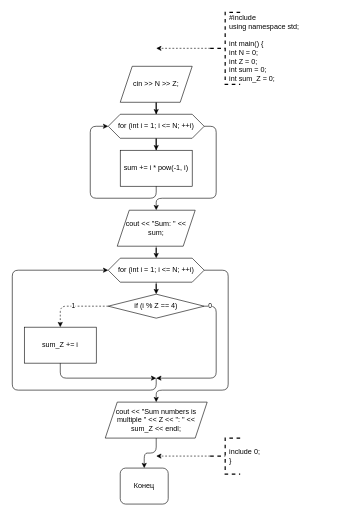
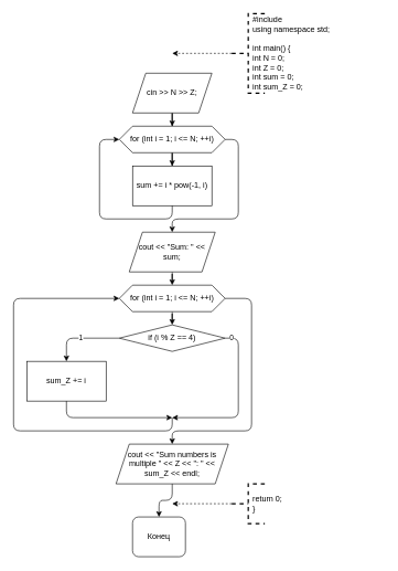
  <mxCell id="0" />
  <mxCell id="1" parent="0" />
  <mxCell id="2" style="edgeStyle=orthogonalEdgeStyle;rounded=0;orthogonalLoop=1;jettySize=auto;html=1;" edge="1" parent="1" source="3" target="5"><mxGeometry relative="1" as="geometry" /></mxCell>
  <mxCell id="3" value="cin &amp;gt;&amp;gt; N &amp;gt;&amp;gt; Z;" style="shape=parallelogram;perimeter=parallelogramPerimeter;whiteSpace=wrap;html=1;fixedSize=1;" vertex="1" parent="1"><mxGeometry x="200" y="110" width="120" height="60" as="geometry" /></mxCell>
  <mxCell id="4" style="edgeStyle=orthogonalEdgeStyle;rounded=0;orthogonalLoop=1;jettySize=auto;html=1;" edge="1" parent="1" source="5" target="6"><mxGeometry relative="1" as="geometry" /></mxCell>
  <mxCell id="5" value="for (int i = 1; i &amp;lt;= N; ++i)" style="shape=hexagon;perimeter=hexagonPerimeter2;whiteSpace=wrap;html=1;fixedSize=1;" vertex="1" parent="1"><mxGeometry x="180" y="190" width="160" height="40" as="geometry" /></mxCell>
  <mxCell id="6" value="sum += i * pow(-1, i)" style="rounded=0;whiteSpace=wrap;html=1;" vertex="1" parent="1"><mxGeometry x="200" y="250" width="120" height="60" as="geometry" /></mxCell>
  <mxCell id="7" value="" style="endArrow=classic;html=1;entryX=0;entryY=0.5;entryDx=0;entryDy=0;" edge="1" parent="1" target="5"><mxGeometry width="50" height="50" relative="1" as="geometry"><mxPoint x="260" y="310" as="sourcePoint" /><mxPoint x="300" y="270" as="targetPoint" /><Array as="points"><mxPoint x="260" y="330" /><mxPoint x="150" y="330" /><mxPoint x="150" y="210" /></Array></mxGeometry></mxCell>
  <mxCell id="8" style="edgeStyle=orthogonalEdgeStyle;rounded=1;orthogonalLoop=1;jettySize=auto;html=1;" edge="1" parent="1" source="9" target="12"><mxGeometry relative="1" as="geometry" /></mxCell>
  <mxCell id="9" value="cout &amp;lt;&amp;lt; &quot;Sum: &quot; &amp;lt;&amp;lt; sum;" style="shape=parallelogram;perimeter=parallelogramPerimeter;whiteSpace=wrap;html=1;fixedSize=1;" vertex="1" parent="1"><mxGeometry x="195" y="350" width="130" height="60" as="geometry" /></mxCell>
  <mxCell id="10" value="" style="endArrow=classic;html=1;exitX=1;exitY=0.5;exitDx=0;exitDy=0;entryX=0.5;entryY=0;entryDx=0;entryDy=0;" edge="1" parent="1" source="5" target="9"><mxGeometry width="50" height="50" relative="1" as="geometry"><mxPoint x="350" y="210" as="sourcePoint" /><mxPoint x="300" y="360" as="targetPoint" /><Array as="points"><mxPoint x="360" y="210" /><mxPoint x="360" y="330" /><mxPoint x="260" y="330" /></Array></mxGeometry></mxCell>
  <mxCell id="11" style="edgeStyle=orthogonalEdgeStyle;rounded=1;orthogonalLoop=1;jettySize=auto;html=1;" edge="1" parent="1" source="12" target="14"><mxGeometry relative="1" as="geometry" /></mxCell>
  <mxCell id="12" value="for (int i = 1; i &amp;lt;= N; ++i)" style="shape=hexagon;perimeter=hexagonPerimeter2;whiteSpace=wrap;html=1;fixedSize=1;" vertex="1" parent="1"><mxGeometry x="180" y="430" width="160" height="40" as="geometry" /></mxCell>
- <mxCell id="13" value="1" style="edgeStyle=orthogonalEdgeStyle;rounded=1;orthogonalLoop=1;jettySize=auto;html=1;dashed=1;" edge="1" parent="1" source="14" target="15"><mxGeometry relative="1" as="geometry"><mxPoint x="100" y="540" as="targetPoint" /></mxGeometry></mxCell>
+ <mxCell id="13" value="1" style="edgeStyle=orthogonalEdgeStyle;rounded=1;orthogonalLoop=1;jettySize=auto;html=1;" edge="1" parent="1" source="14" target="15"><mxGeometry relative="1" as="geometry"><mxPoint x="100" y="540" as="targetPoint" /></mxGeometry></mxCell>
  <mxCell id="14" value="if (i % Z == 4)" style="rhombus;whiteSpace=wrap;html=1;" vertex="1" parent="1"><mxGeometry x="180" y="490" width="160" height="40" as="geometry" /></mxCell>
  <mxCell id="15" value="sum_Z += i" style="rounded=0;whiteSpace=wrap;html=1;" vertex="1" parent="1"><mxGeometry x="40" y="545" width="120" height="60" as="geometry" /></mxCell>
  <mxCell id="16" value="0" style="endArrow=classic;html=1;exitX=1;exitY=0.5;exitDx=0;exitDy=0;" edge="1" parent="1" source="14"><mxGeometry x="-0.92" width="50" height="50" relative="1" as="geometry"><mxPoint x="250" y="510" as="sourcePoint" /><mxPoint x="260" y="630" as="targetPoint" /><Array as="points"><mxPoint x="360" y="510" /><mxPoint x="360" y="630" /></Array><mxPoint as="offset" /></mxGeometry></mxCell>
  <mxCell id="17" value="" style="endArrow=classic;html=1;exitX=0.5;exitY=1;exitDx=0;exitDy=0;" edge="1" parent="1" source="15"><mxGeometry width="50" height="50" relative="1" as="geometry"><mxPoint x="250" y="510" as="sourcePoint" /><mxPoint x="260" y="630" as="targetPoint" /><Array as="points"><mxPoint x="100" y="630" /></Array></mxGeometry></mxCell>
  <mxCell id="18" value="" style="endArrow=classic;html=1;entryX=0;entryY=0.5;entryDx=0;entryDy=0;" edge="1" parent="1" target="12"><mxGeometry width="50" height="50" relative="1" as="geometry"><mxPoint x="260" y="630" as="sourcePoint" /><mxPoint x="300" y="460" as="targetPoint" /><Array as="points"><mxPoint x="260" y="650" /><mxPoint x="20" y="650" /><mxPoint x="20" y="450" /></Array></mxGeometry></mxCell>
  <mxCell id="19" style="edgeStyle=orthogonalEdgeStyle;rounded=1;orthogonalLoop=1;jettySize=auto;html=1;" edge="1" parent="1" source="20" target="22"><mxGeometry relative="1" as="geometry" /></mxCell>
  <mxCell id="20" value="cout &amp;lt;&amp;lt; &quot;Sum numbers is multiple &quot; &amp;lt;&amp;lt; Z &amp;lt;&amp;lt; &quot;: &quot; &amp;lt;&amp;lt; sum_Z &amp;lt;&amp;lt; endl;" style="shape=parallelogram;perimeter=parallelogramPerimeter;whiteSpace=wrap;html=1;fixedSize=1;" vertex="1" parent="1"><mxGeometry x="175" y="670" width="170" height="60" as="geometry" /></mxCell>
  <mxCell id="21" value="" style="endArrow=classic;html=1;exitX=1;exitY=0.5;exitDx=0;exitDy=0;entryX=0.5;entryY=0;entryDx=0;entryDy=0;" edge="1" parent="1" source="12" target="20"><mxGeometry width="50" height="50" relative="1" as="geometry"><mxPoint x="250" y="490" as="sourcePoint" /><mxPoint x="300" y="440" as="targetPoint" /><Array as="points"><mxPoint x="380" y="450" /><mxPoint x="380" y="650" /><mxPoint x="260" y="650" /></Array></mxGeometry></mxCell>
  <mxCell id="22" value="Конец" style="rounded=1;whiteSpace=wrap;html=1;" vertex="1" parent="1"><mxGeometry x="200" y="780" width="80" height="60" as="geometry" /></mxCell>
  <mxCell id="23" style="edgeStyle=orthogonalEdgeStyle;rounded=1;orthogonalLoop=1;jettySize=auto;html=1;dashed=1;" edge="1" parent="1" source="24"><mxGeometry relative="1" as="geometry"><mxPoint x="260" y="80" as="targetPoint" /></mxGeometry></mxCell>
  <mxCell id="24" value="" style="strokeWidth=2;html=1;shape=mxgraph.flowchart.annotation_2;align=left;labelPosition=right;pointerEvents=1;dashed=1;" vertex="1" parent="1"><mxGeometry x="350" y="20" width="50" height="120" as="geometry" /></mxCell>
  <mxCell id="25" value="#include&lt;br&gt;using namespace std;&lt;br&gt;&lt;br&gt;int main() {&lt;br&gt;int N = 0;&lt;br&gt;int Z = 0;&lt;br&gt;int sum = 0;&lt;br&gt;int sum_Z = 0;" style="text;html=1;strokeColor=none;fillColor=none;align=left;verticalAlign=middle;whiteSpace=wrap;rounded=0;dashed=1;" vertex="1" parent="1"><mxGeometry x="380" y="30" width="200" height="100" as="geometry" /></mxCell>
  <mxCell id="26" style="edgeStyle=orthogonalEdgeStyle;rounded=1;orthogonalLoop=1;jettySize=auto;html=1;dashed=1;" edge="1" parent="1" source="27"><mxGeometry relative="1" as="geometry"><mxPoint x="260" y="760" as="targetPoint" /></mxGeometry></mxCell>
  <mxCell id="27" value="" style="strokeWidth=2;html=1;shape=mxgraph.flowchart.annotation_2;align=left;labelPosition=right;pointerEvents=1;dashed=1;" vertex="1" parent="1"><mxGeometry x="350" y="730" width="50" height="60" as="geometry" /></mxCell>
- <mxCell id="28" value="include 0;&lt;br&gt;}" style="text;html=1;strokeColor=none;fillColor=none;align=left;verticalAlign=middle;whiteSpace=wrap;rounded=0;dashed=1;" vertex="1" parent="1"><mxGeometry x="380" y="730" width="100" height="60" as="geometry" /></mxCell>
+ <mxCell id="28" value="return 0;&lt;br&gt;}" style="text;html=1;strokeColor=none;fillColor=none;align=left;verticalAlign=middle;whiteSpace=wrap;rounded=0;dashed=1;" vertex="1" parent="1"><mxGeometry x="380" y="730" width="100" height="60" as="geometry" /></mxCell>
